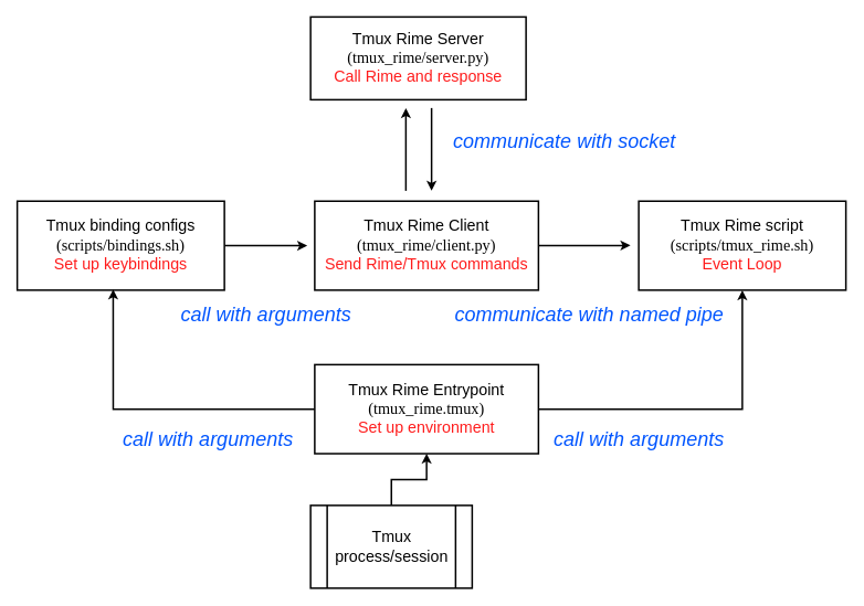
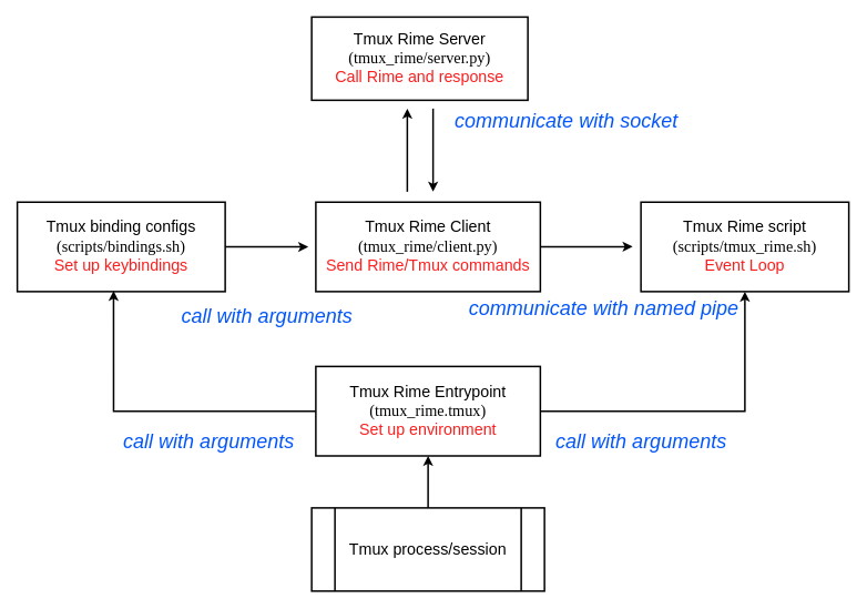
  <mxCell id="0" />
  <mxCell id="1" parent="0" />
  <mxCell id="2" value="" style="endArrow=classic;html=1;strokeWidth=2;" parent="1" edge="1"><mxGeometry width="50" height="50" relative="1" as="geometry"><mxPoint x="489" y="230" as="sourcePoint" /><mxPoint x="489" y="130" as="targetPoint" /></mxGeometry></mxCell>
  <mxCell id="3" value="" style="endArrow=classic;html=1;strokeWidth=2;" parent="1" edge="1"><mxGeometry width="50" height="50" relative="1" as="geometry"><mxPoint x="520" y="130" as="sourcePoint" /><mxPoint x="520" y="230" as="targetPoint" /></mxGeometry></mxCell>
- <mxCell id="4" value="&lt;span style=&quot;font-size: 24px&quot;&gt;communicate with socket&lt;/span&gt;" style="text;html=1;align=center;verticalAlign=middle;resizable=0;points=[];autosize=1;fontFamily=Helvetica;fontStyle=2;fontColor=#0055FF;" parent="1" vertex="1"><mxGeometry x="540" y="160" width="280" height="20" as="geometry" /></mxCell>
+ <mxCell id="4" value="&lt;span style=&quot;font-size: 24px&quot;&gt;communicate with socket&lt;/span&gt;" style="text;html=1;align=center;verticalAlign=middle;resizable=0;points=[];autosize=1;fontFamily=Helvetica;fontStyle=2;fontColor=#0055FF;" parent="1" vertex="1"><mxGeometry x="540" y="135" width="280" height="20" as="geometry" /></mxCell>
  <mxCell id="5" value="&lt;font style=&quot;font-size: 19px&quot;&gt;Tmux Rime Server&lt;br&gt;&lt;span style=&quot;font-family: &amp;#34;inconsolata&amp;#34;&quot;&gt;(&lt;/span&gt;&lt;font data-font-src=&quot;https://fonts.googleapis.com/css?family=Inconsolata&quot; style=&quot;font-family: &amp;#34;inconsolata&amp;#34;&quot;&gt;tmux_rime/server.py&lt;/font&gt;&lt;span style=&quot;font-family: &amp;#34;inconsolata&amp;#34;&quot;&gt;)&lt;br&gt;&lt;/span&gt;&lt;font color=&quot;#ff1c1c&quot;&gt;Call Rime and response&lt;/font&gt;&lt;br&gt;&lt;/font&gt;" style="rounded=0;whiteSpace=wrap;html=1;strokeWidth=2;fontFamily=Helvetica;" vertex="1" parent="1"><mxGeometry x="374" y="20" width="260" height="100" as="geometry" /></mxCell>
  <mxCell id="6" style="edgeStyle=orthogonalEdgeStyle;rounded=0;orthogonalLoop=1;jettySize=auto;html=1;strokeWidth=2;fontFamily=Helvetica;fontColor=#0055FF;" edge="1" parent="1" source="7"><mxGeometry relative="1" as="geometry"><mxPoint x="760" y="296" as="targetPoint" /></mxGeometry></mxCell>
  <mxCell id="7" value="&lt;font style=&quot;font-size: 19px&quot;&gt;Tmux Rime Client&lt;br&gt;&lt;font face=&quot;Inconsolata&quot; data-font-src=&quot;https://fonts.googleapis.com/css?family=Inconsolata&quot;&gt;(&lt;font data-font-src=&quot;https://fonts.googleapis.com/css?family=Inconsolata&quot;&gt;tmux_rime/client.py&lt;/font&gt;)&lt;br&gt;&lt;/font&gt;&lt;font color=&quot;#ff1c1c&quot;&gt;Send Rime/Tmux commands&lt;/font&gt;&lt;br&gt;&lt;/font&gt;" style="rounded=0;whiteSpace=wrap;html=1;strokeWidth=2;fontFamily=Helvetica;" vertex="1" parent="1"><mxGeometry x="379" y="242.5" width="270" height="107.5" as="geometry" /></mxCell>
  <mxCell id="8" value="&lt;font style=&quot;font-size: 19px&quot;&gt;Tmux Rime script&lt;br&gt;&lt;font data-font-src=&quot;https://fonts.googleapis.com/css?family=Inconsolata&quot; face=&quot;Inconsolata&quot;&gt;(&lt;/font&gt;&lt;font face=&quot;Inconsolata&quot; data-font-src=&quot;https://fonts.googleapis.com/css?family=Inconsolata&quot;&gt;scripts/tmux_rime.sh)&lt;/font&gt;&lt;br&gt;&lt;font color=&quot;#ff1c1c&quot;&gt;Event Loop&lt;/font&gt;&lt;br&gt;&lt;/font&gt;" style="rounded=0;whiteSpace=wrap;html=1;strokeWidth=2;fontFamily=Helvetica;" vertex="1" parent="1"><mxGeometry x="770" y="242.5" width="250" height="107.5" as="geometry" /></mxCell>
- <mxCell id="9" value="&lt;span style=&quot;font-size: 24px&quot;&gt;communicate with named pipe&lt;/span&gt;" style="text;html=1;align=center;verticalAlign=middle;resizable=0;points=[];autosize=1;fontFamily=Helvetica;fontStyle=2;fontColor=#0055FF;" vertex="1" parent="1"><mxGeometry x="540" y="370" width="340" height="20" as="geometry" /></mxCell>
+ <mxCell id="9" value="&lt;span style=&quot;font-size: 24px&quot;&gt;communicate with named pipe&lt;/span&gt;" style="text;html=1;align=center;verticalAlign=middle;resizable=0;points=[];autosize=1;fontFamily=Helvetica;fontStyle=2;fontColor=#0055FF;" vertex="1" parent="1"><mxGeometry x="555" y="360" width="340" height="20" as="geometry" /></mxCell>
  <mxCell id="10" style="edgeStyle=orthogonalEdgeStyle;rounded=0;orthogonalLoop=1;jettySize=auto;html=1;strokeWidth=2;fontFamily=Helvetica;fontColor=#0055FF;" edge="1" parent="1" source="11"><mxGeometry relative="1" as="geometry"><mxPoint x="370" y="296.25" as="targetPoint" /><Array as="points"><mxPoint x="350" y="296" /><mxPoint x="350" y="296" /></Array></mxGeometry></mxCell>
  <mxCell id="11" value="&lt;span style=&quot;font-size: 19px&quot;&gt;Tmux binding configs&lt;br&gt;&lt;/span&gt;&lt;font face=&quot;Inconsolata&quot; data-font-src=&quot;https://fonts.googleapis.com/css?family=Inconsolata&quot;&gt;&lt;span style=&quot;font-size: 19px&quot;&gt;(&lt;/span&gt;&lt;font style=&quot;font-size: 19px&quot;&gt;scripts/bindings.sh&lt;/font&gt;&lt;span style=&quot;font-size: 19px&quot;&gt;)&lt;br&gt;&lt;/span&gt;&lt;/font&gt;&lt;span style=&quot;color: rgb(255 , 28 , 28) ; font-size: 19px&quot;&gt;Set up keybindings&lt;/span&gt;&lt;span style=&quot;font-size: 19px&quot;&gt;&lt;br&gt;&lt;/span&gt;" style="rounded=0;whiteSpace=wrap;html=1;strokeWidth=2;fontFamily=Helvetica;" vertex="1" parent="1"><mxGeometry y="242.5" width="250" height="107.5" as="geometry" x="20" /></mxCell>
  <mxCell id="12" value="&lt;span style=&quot;font-size: 24px&quot;&gt;call with arguments&lt;/span&gt;" style="text;html=1;align=center;verticalAlign=middle;resizable=0;points=[];autosize=1;fontFamily=Helvetica;fontStyle=2;fontColor=#0055FF;" vertex="1" parent="1"><mxGeometry x="210" y="370" width="220" height="20" as="geometry" /></mxCell>
  <mxCell id="13" style="edgeStyle=orthogonalEdgeStyle;rounded=0;orthogonalLoop=1;jettySize=auto;html=1;entryX=0.463;entryY=0.991;entryDx=0;entryDy=0;entryPerimeter=0;strokeWidth=2;fontFamily=Helvetica;fontColor=#0055FF;" edge="1" parent="1" source="15" target="11"><mxGeometry relative="1" as="geometry" /></mxCell>
  <mxCell id="14" style="edgeStyle=orthogonalEdgeStyle;rounded=0;orthogonalLoop=1;jettySize=auto;html=1;entryX=0.5;entryY=1;entryDx=0;entryDy=0;strokeWidth=2;fontFamily=Helvetica;fontColor=#0055FF;" edge="1" parent="1" source="15" target="8"><mxGeometry relative="1" as="geometry" /></mxCell>
  <mxCell id="15" value="&lt;font style=&quot;font-size: 19px&quot;&gt;Tmux Rime Entrypoint&lt;br&gt;&lt;font face=&quot;Inconsolata&quot; data-font-src=&quot;https://fonts.googleapis.com/css?family=Inconsolata&quot;&gt;(tmux_rime.tmux)&lt;br&gt;&lt;/font&gt;&lt;font color=&quot;#ff1c1c&quot;&gt;Set up environment&lt;/font&gt;&lt;br&gt;&lt;/font&gt;" style="rounded=0;whiteSpace=wrap;html=1;strokeWidth=2;fontFamily=Helvetica;" vertex="1" parent="1"><mxGeometry x="379" y="440" width="270" height="107.5" as="geometry" /></mxCell>
  <mxCell id="16" value="&lt;span style=&quot;font-size: 24px&quot;&gt;call with arguments&lt;/span&gt;" style="text;html=1;align=center;verticalAlign=middle;resizable=0;points=[];autosize=1;fontFamily=Helvetica;fontStyle=2;fontColor=#0055FF;" vertex="1" parent="1"><mxGeometry x="140" y="520" width="220" height="20" as="geometry" /></mxCell>
  <mxCell id="17" value="&lt;span style=&quot;font-size: 24px&quot;&gt;call with arguments&lt;/span&gt;" style="text;html=1;align=center;verticalAlign=middle;resizable=0;points=[];autosize=1;fontFamily=Helvetica;fontStyle=2;fontColor=#0055FF;" vertex="1" parent="1"><mxGeometry x="660" y="520" width="220" height="20" as="geometry" /></mxCell>
  <mxCell id="18" style="edgeStyle=orthogonalEdgeStyle;rounded=0;orthogonalLoop=1;jettySize=auto;html=1;strokeWidth=2;fontFamily=Helvetica;fontColor=#0055FF;entryX=0.5;entryY=1;entryDx=0;entryDy=0;" edge="1" parent="1" source="19" target="15"><mxGeometry relative="1" as="geometry"><mxPoint x="519" y="590" as="targetPoint" /></mxGeometry></mxCell>
- <mxCell id="19" value="&lt;font color=&quot;#000000&quot;&gt;&lt;span style=&quot;font-size: 19px&quot;&gt;Tmux process/session&lt;/span&gt;&lt;/font&gt;" style="shape=process;whiteSpace=wrap;html=1;backgroundOutline=1;strokeWidth=2;fontFamily=Helvetica;fontColor=#0055FF;" vertex="1" parent="1"><mxGeometry x="374" y="610" width="195" height="100" as="geometry" /></mxCell>
+ <mxCell id="19" value="&lt;font color=&quot;#000000&quot;&gt;&lt;span style=&quot;font-size: 19px&quot;&gt;Tmux process/session&lt;/span&gt;&lt;/font&gt;" style="shape=process;whiteSpace=wrap;html=1;backgroundOutline=1;strokeWidth=2;fontFamily=Helvetica;fontColor=#0055FF;" vertex="1" parent="1"><mxGeometry x="374" y="610" width="280" height="100" as="geometry" /></mxCell>
